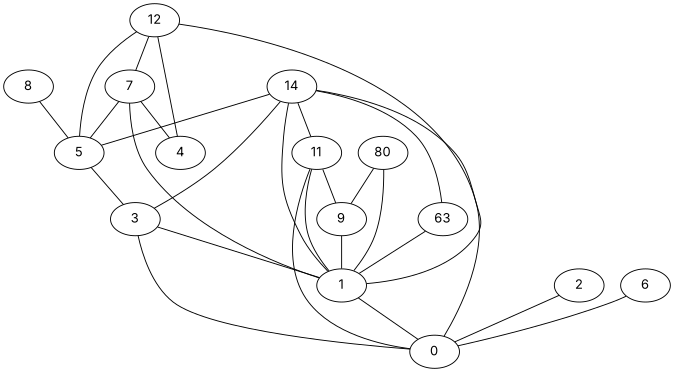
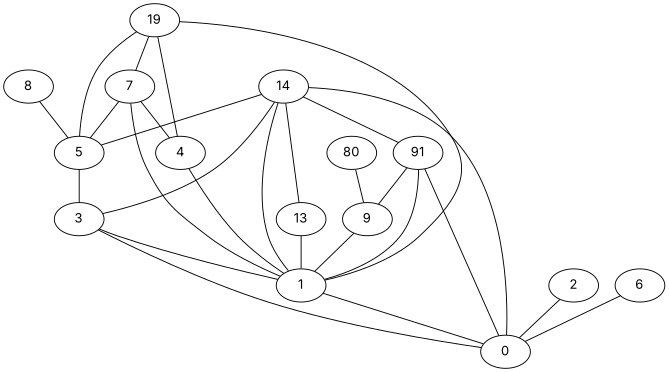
  digraph {
    fontname=Inter
    rankdir=BT
    node [fontname=Inter]
    edge [arrowhead=both fontname=Inter]
    0
    1
    2
    3
    6
-   11
+   11 [label=91]
    14
    7
    4
    9
-   12
-   13 [label=63]
+   12 [label=19]
+   13
    5
    8
    n15 [label=80]
    0 -> 1
    0 -> 2
    0 -> 3
    0 -> 6
    0 -> 11
    0 -> 14
    1 -> 3
    1 -> 11
    1 -> 14
    1 -> 7
-   1 -> n15
+   1 -> 4
    1 -> 9
    1 -> 12
    1 -> 13
    3 -> 14
    3 -> 5
    11 -> 14
    7 -> 12
    4 -> 7
    4 -> 12
    9 -> 11
    9 -> n15
    13 -> 14
    5 -> 14
    5 -> 7
    5 -> 12
    5 -> 8
  }
